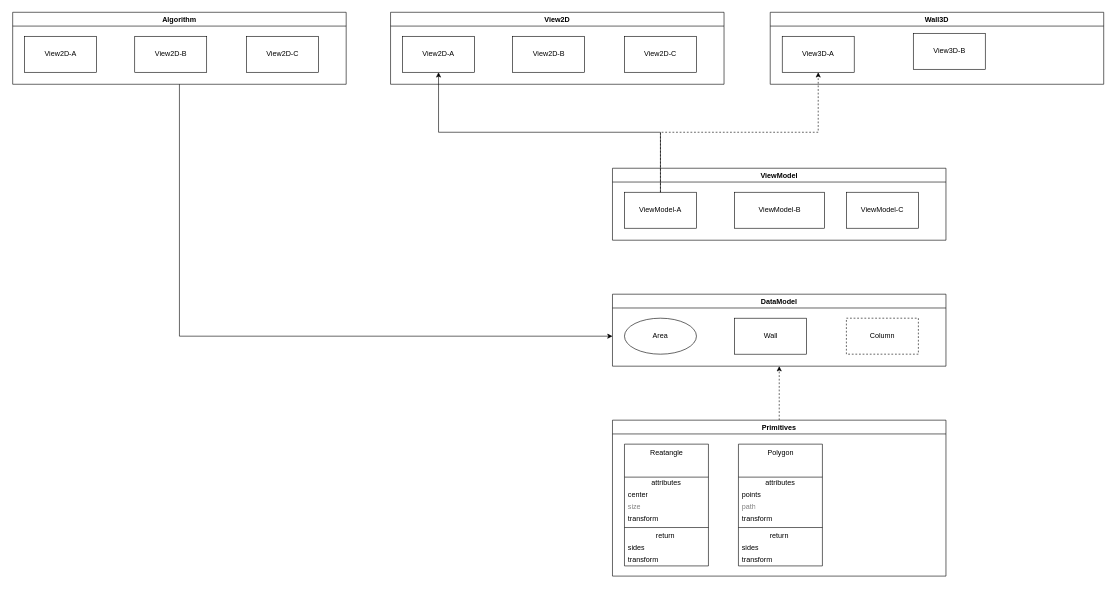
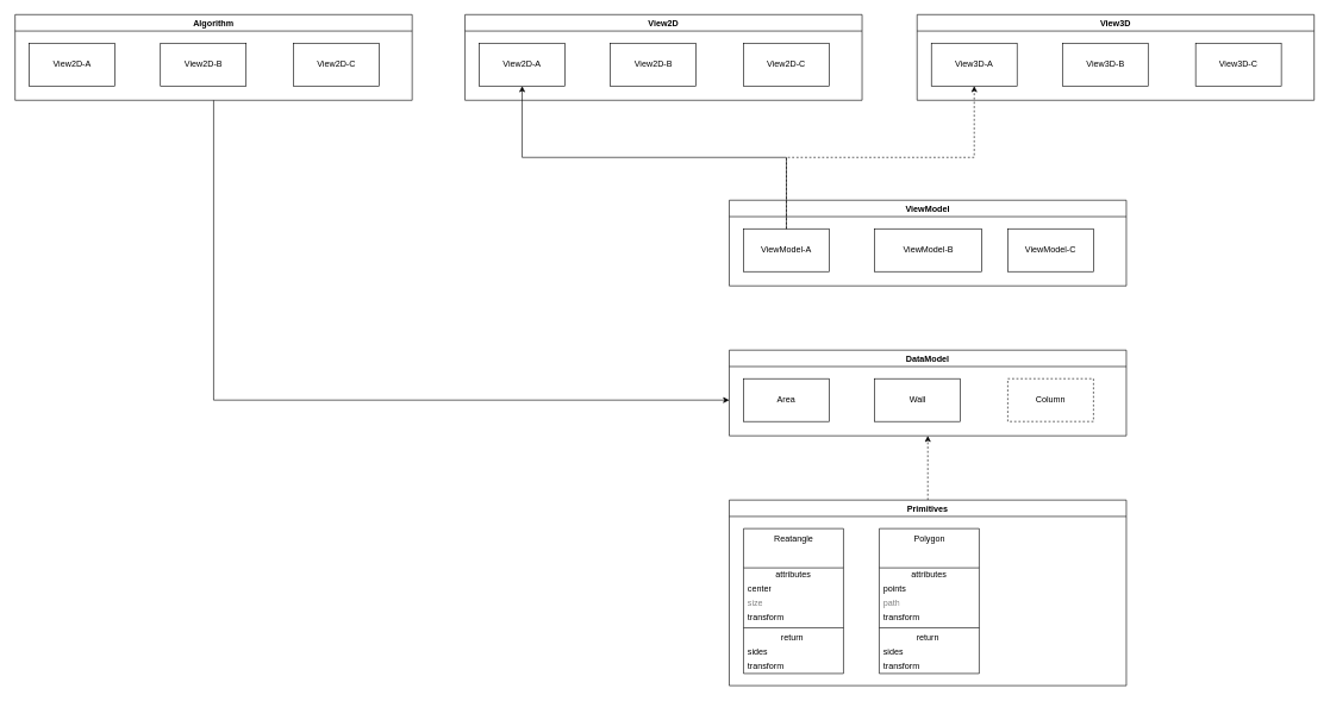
  <mxCell id="0" />
  <mxCell id="1" parent="0" />
  <mxCell id="2" style="edgeStyle=orthogonalEdgeStyle;rounded=0;orthogonalLoop=1;jettySize=auto;html=1;entryX=0.5;entryY=1;entryDx=0;entryDy=0;dashed=1;" edge="1" parent="1" source="3" target="22"><mxGeometry relative="1" as="geometry" /></mxCell>
  <mxCell id="3" value="Primitives" style="swimlane;" vertex="1" parent="1"><mxGeometry x="1020" y="700" width="556" height="260" as="geometry" /></mxCell>
  <mxCell id="4" value="&lt;span&gt;Reatangle&lt;/span&gt;" style="swimlane;fontStyle=0;align=center;verticalAlign=top;childLayout=stackLayout;horizontal=1;startSize=55;horizontalStack=0;resizeParent=1;resizeParentMax=0;resizeLast=0;collapsible=0;marginBottom=0;html=1;" vertex="1" parent="3"><mxGeometry x="20" y="40" width="140" height="203" as="geometry" /></mxCell>
  <mxCell id="5" value="attributes" style="text;html=1;strokeColor=none;fillColor=none;align=center;verticalAlign=middle;spacingLeft=4;spacingRight=4;overflow=hidden;rotatable=0;points=[[0,0.5],[1,0.5]];portConstraint=eastwest;" vertex="1" parent="4"><mxGeometry y="55" width="140" height="20" as="geometry" /></mxCell>
  <mxCell id="6" value="center" style="text;html=1;strokeColor=none;fillColor=none;align=left;verticalAlign=middle;spacingLeft=4;spacingRight=4;overflow=hidden;rotatable=0;points=[[0,0.5],[1,0.5]];portConstraint=eastwest;" vertex="1" parent="4"><mxGeometry y="75" width="140" height="20" as="geometry" /></mxCell>
  <mxCell id="7" value="size" style="text;html=1;strokeColor=none;fillColor=none;align=left;verticalAlign=middle;spacingLeft=4;spacingRight=4;overflow=hidden;rotatable=0;points=[[0,0.5],[1,0.5]];portConstraint=eastwest;fontColor=#808080;" vertex="1" parent="4"><mxGeometry y="95" width="140" height="20" as="geometry" /></mxCell>
  <mxCell id="8" value="transform" style="text;html=1;strokeColor=none;fillColor=none;align=left;verticalAlign=middle;spacingLeft=4;spacingRight=4;overflow=hidden;rotatable=0;points=[[0,0.5],[1,0.5]];portConstraint=eastwest;" vertex="1" parent="4"><mxGeometry y="115" width="140" height="20" as="geometry" /></mxCell>
  <mxCell id="9" value="" style="line;strokeWidth=1;fillColor=none;align=left;verticalAlign=middle;spacingTop=-1;spacingLeft=3;spacingRight=3;rotatable=0;labelPosition=right;points=[];portConstraint=eastwest;" vertex="1" parent="4"><mxGeometry y="135" width="140" height="8" as="geometry" /></mxCell>
  <mxCell id="10" value="return&amp;nbsp;" style="text;html=1;strokeColor=none;fillColor=none;align=center;verticalAlign=middle;spacingLeft=4;spacingRight=4;overflow=hidden;rotatable=0;points=[[0,0.5],[1,0.5]];portConstraint=eastwest;" vertex="1" parent="4"><mxGeometry y="143" width="140" height="20" as="geometry" /></mxCell>
  <mxCell id="11" value="sides" style="text;html=1;strokeColor=none;fillColor=none;align=left;verticalAlign=middle;spacingLeft=4;spacingRight=4;overflow=hidden;rotatable=0;points=[[0,0.5],[1,0.5]];portConstraint=eastwest;" vertex="1" parent="4"><mxGeometry y="163" width="140" height="20" as="geometry" /></mxCell>
  <mxCell id="12" value="transform" style="text;html=1;strokeColor=none;fillColor=none;align=left;verticalAlign=middle;spacingLeft=4;spacingRight=4;overflow=hidden;rotatable=0;points=[[0,0.5],[1,0.5]];portConstraint=eastwest;" vertex="1" parent="4"><mxGeometry y="183" width="140" height="20" as="geometry" /></mxCell>
  <mxCell id="13" value="&lt;span&gt;Polygon&lt;/span&gt;" style="swimlane;fontStyle=0;align=center;verticalAlign=top;childLayout=stackLayout;horizontal=1;startSize=55;horizontalStack=0;resizeParent=1;resizeParentMax=0;resizeLast=0;collapsible=0;marginBottom=0;html=1;" vertex="1" parent="3"><mxGeometry x="210" y="40" width="140" height="203" as="geometry" /></mxCell>
  <mxCell id="14" value="attributes" style="text;html=1;strokeColor=none;fillColor=none;align=center;verticalAlign=middle;spacingLeft=4;spacingRight=4;overflow=hidden;rotatable=0;points=[[0,0.5],[1,0.5]];portConstraint=eastwest;" vertex="1" parent="13"><mxGeometry y="55" width="140" height="20" as="geometry" /></mxCell>
  <mxCell id="15" value="points" style="text;html=1;strokeColor=none;fillColor=none;align=left;verticalAlign=middle;spacingLeft=4;spacingRight=4;overflow=hidden;rotatable=0;points=[[0,0.5],[1,0.5]];portConstraint=eastwest;" vertex="1" parent="13"><mxGeometry y="75" width="140" height="20" as="geometry" /></mxCell>
  <mxCell id="16" value="path" style="text;html=1;strokeColor=none;fillColor=none;align=left;verticalAlign=middle;spacingLeft=4;spacingRight=4;overflow=hidden;rotatable=0;points=[[0,0.5],[1,0.5]];portConstraint=eastwest;fontColor=#808080;" vertex="1" parent="13"><mxGeometry y="95" width="140" height="20" as="geometry" /></mxCell>
  <mxCell id="17" value="transform" style="text;html=1;strokeColor=none;fillColor=none;align=left;verticalAlign=middle;spacingLeft=4;spacingRight=4;overflow=hidden;rotatable=0;points=[[0,0.5],[1,0.5]];portConstraint=eastwest;" vertex="1" parent="13"><mxGeometry y="115" width="140" height="20" as="geometry" /></mxCell>
  <mxCell id="18" value="" style="line;strokeWidth=1;fillColor=none;align=left;verticalAlign=middle;spacingTop=-1;spacingLeft=3;spacingRight=3;rotatable=0;labelPosition=right;points=[];portConstraint=eastwest;" vertex="1" parent="13"><mxGeometry y="135" width="140" height="8" as="geometry" /></mxCell>
  <mxCell id="19" value="return&amp;nbsp;" style="text;html=1;strokeColor=none;fillColor=none;align=center;verticalAlign=middle;spacingLeft=4;spacingRight=4;overflow=hidden;rotatable=0;points=[[0,0.5],[1,0.5]];portConstraint=eastwest;" vertex="1" parent="13"><mxGeometry y="143" width="140" height="20" as="geometry" /></mxCell>
  <mxCell id="20" value="sides" style="text;html=1;strokeColor=none;fillColor=none;align=left;verticalAlign=middle;spacingLeft=4;spacingRight=4;overflow=hidden;rotatable=0;points=[[0,0.5],[1,0.5]];portConstraint=eastwest;" vertex="1" parent="13"><mxGeometry y="163" width="140" height="20" as="geometry" /></mxCell>
  <mxCell id="21" value="transform" style="text;html=1;strokeColor=none;fillColor=none;align=left;verticalAlign=middle;spacingLeft=4;spacingRight=4;overflow=hidden;rotatable=0;points=[[0,0.5],[1,0.5]];portConstraint=eastwest;" vertex="1" parent="13"><mxGeometry y="183" width="140" height="20" as="geometry" /></mxCell>
  <mxCell id="22" value="DataModel" style="swimlane;" vertex="1" parent="1"><mxGeometry x="1020" y="490" width="556" height="120" as="geometry" /></mxCell>
- <mxCell id="23" value="Area" style="ellipse;whiteSpace=wrap;html=1;" vertex="1" parent="22"><mxGeometry x="20" y="40" width="120" height="60" as="geometry" /></mxCell>
+ <mxCell id="23" value="Area" style="rounded=0;whiteSpace=wrap;html=1;" vertex="1" parent="22"><mxGeometry x="20" y="40" width="120" height="60" as="geometry" /></mxCell>
  <mxCell id="24" value="Wall" style="rounded=0;whiteSpace=wrap;html=1;" vertex="1" parent="22"><mxGeometry x="203.5" y="40" width="120" height="60" as="geometry" /></mxCell>
  <mxCell id="25" value="Column" style="rounded=0;whiteSpace=wrap;html=1;dashed=1;" vertex="1" parent="22"><mxGeometry x="390" y="40" width="120" height="60" as="geometry" /></mxCell>
  <mxCell id="26" value="ViewModel" style="swimlane;" vertex="1" parent="1"><mxGeometry x="1020" y="280" width="556" height="120" as="geometry" /></mxCell>
  <mxCell id="27" value="ViewModel-A" style="rounded=0;whiteSpace=wrap;html=1;" vertex="1" parent="26"><mxGeometry x="20" y="40" width="120" height="60" as="geometry" /></mxCell>
  <mxCell id="28" value="ViewModel-B" style="rounded=0;whiteSpace=wrap;html=1;" vertex="1" parent="26"><mxGeometry x="203.5" y="40" width="150" height="60" as="geometry" /></mxCell>
  <mxCell id="29" value="ViewModel-C" style="rounded=0;whiteSpace=wrap;html=1;" vertex="1" parent="26"><mxGeometry x="390" y="40" width="120" height="60" as="geometry" /></mxCell>
  <mxCell id="30" value="View2D" style="swimlane;" vertex="1" parent="1"><mxGeometry x="650" y="20" width="556" height="120" as="geometry" /></mxCell>
  <mxCell id="31" value="View2D-A" style="rounded=0;whiteSpace=wrap;html=1;" vertex="1" parent="30"><mxGeometry x="20" y="40" width="120" height="60" as="geometry" /></mxCell>
  <mxCell id="32" value="View2D-B" style="rounded=0;whiteSpace=wrap;html=1;" vertex="1" parent="30"><mxGeometry x="203.5" y="40" width="120" height="60" as="geometry" /></mxCell>
  <mxCell id="33" value="View2D-C" style="rounded=0;whiteSpace=wrap;html=1;" vertex="1" parent="30"><mxGeometry x="390" y="40" width="120" height="60" as="geometry" /></mxCell>
- <mxCell id="34" value="Wall3D" style="swimlane;" vertex="1" parent="1"><mxGeometry x="1283" y="20" width="556" height="120" as="geometry" /></mxCell>
+ <mxCell id="34" value="View3D" style="swimlane;" vertex="1" parent="1"><mxGeometry x="1283" y="20" width="556" height="120" as="geometry" /></mxCell>
  <mxCell id="35" value="View3D-A" style="rounded=0;whiteSpace=wrap;html=1;" vertex="1" parent="34"><mxGeometry x="20" y="40" width="120" height="60" as="geometry" /></mxCell>
- <mxCell id="36" value="View3D-B" style="rounded=0;whiteSpace=wrap;html=1;" vertex="1" parent="34"><mxGeometry x="238.5" y="35" width="120" height="60" as="geometry" /></mxCell>
+ <mxCell id="36" value="View3D-B" style="rounded=0;whiteSpace=wrap;html=1;" vertex="1" parent="34"><mxGeometry x="203.5" y="40" width="120" height="60" as="geometry" /></mxCell>
+ <mxCell id="37" value="View3D-C" style="rounded=0;whiteSpace=wrap;html=1;" vertex="1" parent="34"><mxGeometry x="390" y="40" width="120" height="60" as="geometry" /></mxCell>
  <mxCell id="38" style="edgeStyle=orthogonalEdgeStyle;rounded=0;orthogonalLoop=1;jettySize=auto;html=1;entryX=0.5;entryY=1;entryDx=0;entryDy=0;" edge="1" parent="1" source="27" target="31"><mxGeometry relative="1" as="geometry"><Array as="points"><mxPoint x="1100" y="220" /><mxPoint x="730" y="220" /></Array></mxGeometry></mxCell>
  <mxCell id="39" style="edgeStyle=orthogonalEdgeStyle;rounded=0;orthogonalLoop=1;jettySize=auto;html=1;entryX=0.5;entryY=1;entryDx=0;entryDy=0;dashed=1;" edge="1" parent="1" source="27" target="35"><mxGeometry relative="1" as="geometry"><Array as="points"><mxPoint x="1100" y="220" /><mxPoint x="1363" y="220" /></Array></mxGeometry></mxCell>
  <mxCell id="40" style="edgeStyle=orthogonalEdgeStyle;rounded=0;orthogonalLoop=1;jettySize=auto;html=1;" edge="1" parent="1" source="41"><mxGeometry relative="1" as="geometry"><mxPoint x="1020" y="560" as="targetPoint" /><Array as="points"><mxPoint x="298" y="560" /></Array></mxGeometry></mxCell>
  <mxCell id="41" value="Algorithm" style="swimlane;" vertex="1" parent="1"><mxGeometry x="20" y="20" width="556" height="120" as="geometry" /></mxCell>
  <mxCell id="42" value="View2D-A" style="rounded=0;whiteSpace=wrap;html=1;" vertex="1" parent="41"><mxGeometry x="20" y="40" width="120" height="60" as="geometry" /></mxCell>
  <mxCell id="43" value="View2D-B" style="rounded=0;whiteSpace=wrap;html=1;" vertex="1" parent="41"><mxGeometry x="203.5" y="40" width="120" height="60" as="geometry" /></mxCell>
  <mxCell id="44" value="View2D-C" style="rounded=0;whiteSpace=wrap;html=1;" vertex="1" parent="41"><mxGeometry x="390" y="40" width="120" height="60" as="geometry" /></mxCell>
